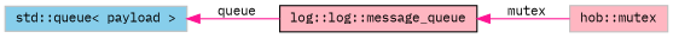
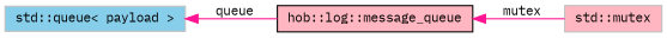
  digraph {
    fontname="IBM Plex Mono"
    rankdir=LR
    node [color=grey75 fillcolor=lightpink fontname="IBM Plex Mono" fontsize=10 shape=record style=filled]
    edge [color=deeppink dir=back fontname="IBM Plex Mono" fontsize=10 labelfontname=Helvetica labelfontsize=10 style=solid]
-   n1 [color=black fontcolor=black height=0.2 label="log::log::message_queue" width=0.4]
-   n2 [height=0.2 label="hob::mutex" width=0.4]
+   n1 [color=black fontcolor=black height=0.2 label="hob::log::message_queue" width=0.4]
+   n2 [height=0.2 label="std::mutex" width=0.4]
    n3 [fillcolor=skyblue height=0.2 label="std::queue\< payload \>" width=0.4]
    n1 -> n2 [label=" mutex"]
    n3 -> n1 [label=" queue"]
  }
